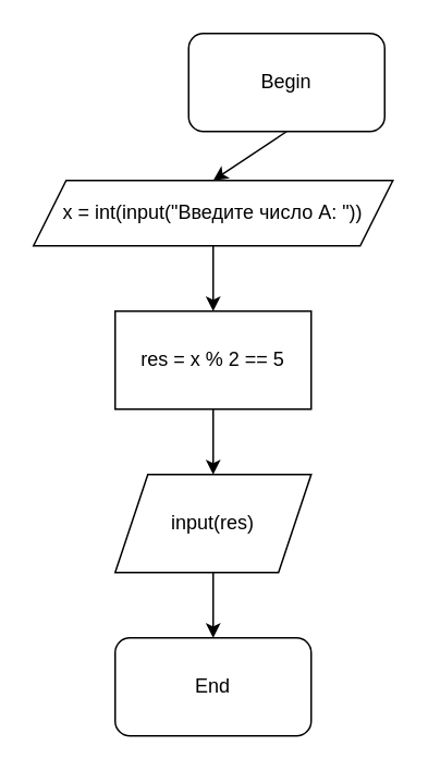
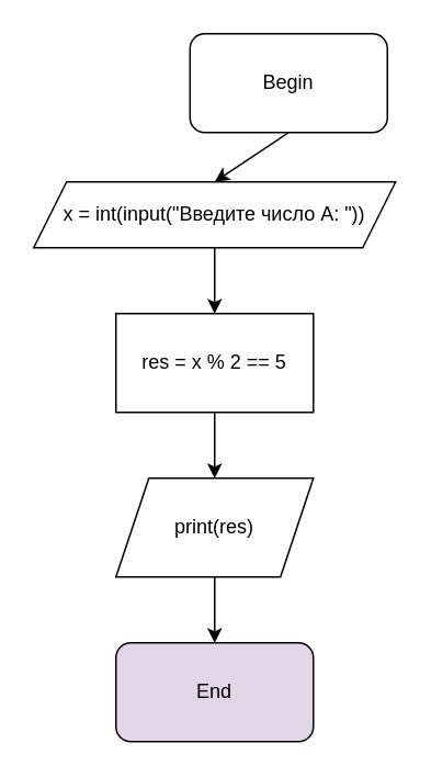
  <mxCell id="0" />
  <mxCell id="1" parent="0" />
  <mxCell id="2" value="Begin" style="rounded=1;whiteSpace=wrap;html=1;" parent="1" vertex="1"><mxGeometry x="115" y="20" width="120" height="60" as="geometry" /></mxCell>
  <mxCell id="3" value="" style="endArrow=classic;html=1;exitX=0.5;exitY=1;exitDx=0;exitDy=0;" parent="1" source="2" edge="1"><mxGeometry width="50" height="50" relative="1" as="geometry"><mxPoint x="80" y="410" as="sourcePoint" /><mxPoint x="130" y="110" as="targetPoint" /></mxGeometry></mxCell>
  <mxCell id="4" value="x = int(input(&quot;Введите число A: &quot;))" style="shape=parallelogram;perimeter=parallelogramPerimeter;whiteSpace=wrap;html=1;fixedSize=1;" parent="1" vertex="1"><mxGeometry x="20" y="110" width="220" height="40" as="geometry" /></mxCell>
  <mxCell id="5" value="" style="endArrow=classic;html=1;exitX=0.5;exitY=1;exitDx=0;exitDy=0;" parent="1" source="4" edge="1"><mxGeometry width="50" height="50" relative="1" as="geometry"><mxPoint x="80" y="400" as="sourcePoint" /><mxPoint x="130" y="190" as="targetPoint" /></mxGeometry></mxCell>
  <mxCell id="6" value="res = x % 2 == 5" style="rounded=0;whiteSpace=wrap;html=1;" parent="1" vertex="1"><mxGeometry x="70" y="190" width="120" height="60" as="geometry" /></mxCell>
  <mxCell id="7" value="" style="endArrow=classic;html=1;exitX=0.5;exitY=1;exitDx=0;exitDy=0;" parent="1" source="6" edge="1"><mxGeometry width="50" height="50" relative="1" as="geometry"><mxPoint x="80" y="400" as="sourcePoint" /><mxPoint x="130" y="290" as="targetPoint" /></mxGeometry></mxCell>
- <mxCell id="8" value="input(res)" style="shape=parallelogram;perimeter=parallelogramPerimeter;whiteSpace=wrap;html=1;fixedSize=1;" parent="1" vertex="1"><mxGeometry x="70" y="290" width="120" height="60" as="geometry" /></mxCell>
+ <mxCell id="8" value="print(res)" style="shape=parallelogram;perimeter=parallelogramPerimeter;whiteSpace=wrap;html=1;fixedSize=1;" parent="1" vertex="1"><mxGeometry x="70" y="290" width="120" height="60" as="geometry" /></mxCell>
  <mxCell id="9" value="" style="endArrow=classic;html=1;exitX=0.5;exitY=1;exitDx=0;exitDy=0;" edge="1" parent="1" source="8"><mxGeometry width="50" height="50" relative="1" as="geometry"><mxPoint x="80" y="410" as="sourcePoint" /><mxPoint x="130" y="390" as="targetPoint" /></mxGeometry></mxCell>
- <mxCell id="10" value="End" style="rounded=1;whiteSpace=wrap;html=1;" vertex="1" parent="1"><mxGeometry x="70" y="390" width="120" height="60" as="geometry" /></mxCell>
+ <mxCell id="10" value="End" style="rounded=1;whiteSpace=wrap;html=1;fillColor=#e1d5e7;" vertex="1" parent="1"><mxGeometry x="70" y="390" width="120" height="60" as="geometry" /></mxCell>
